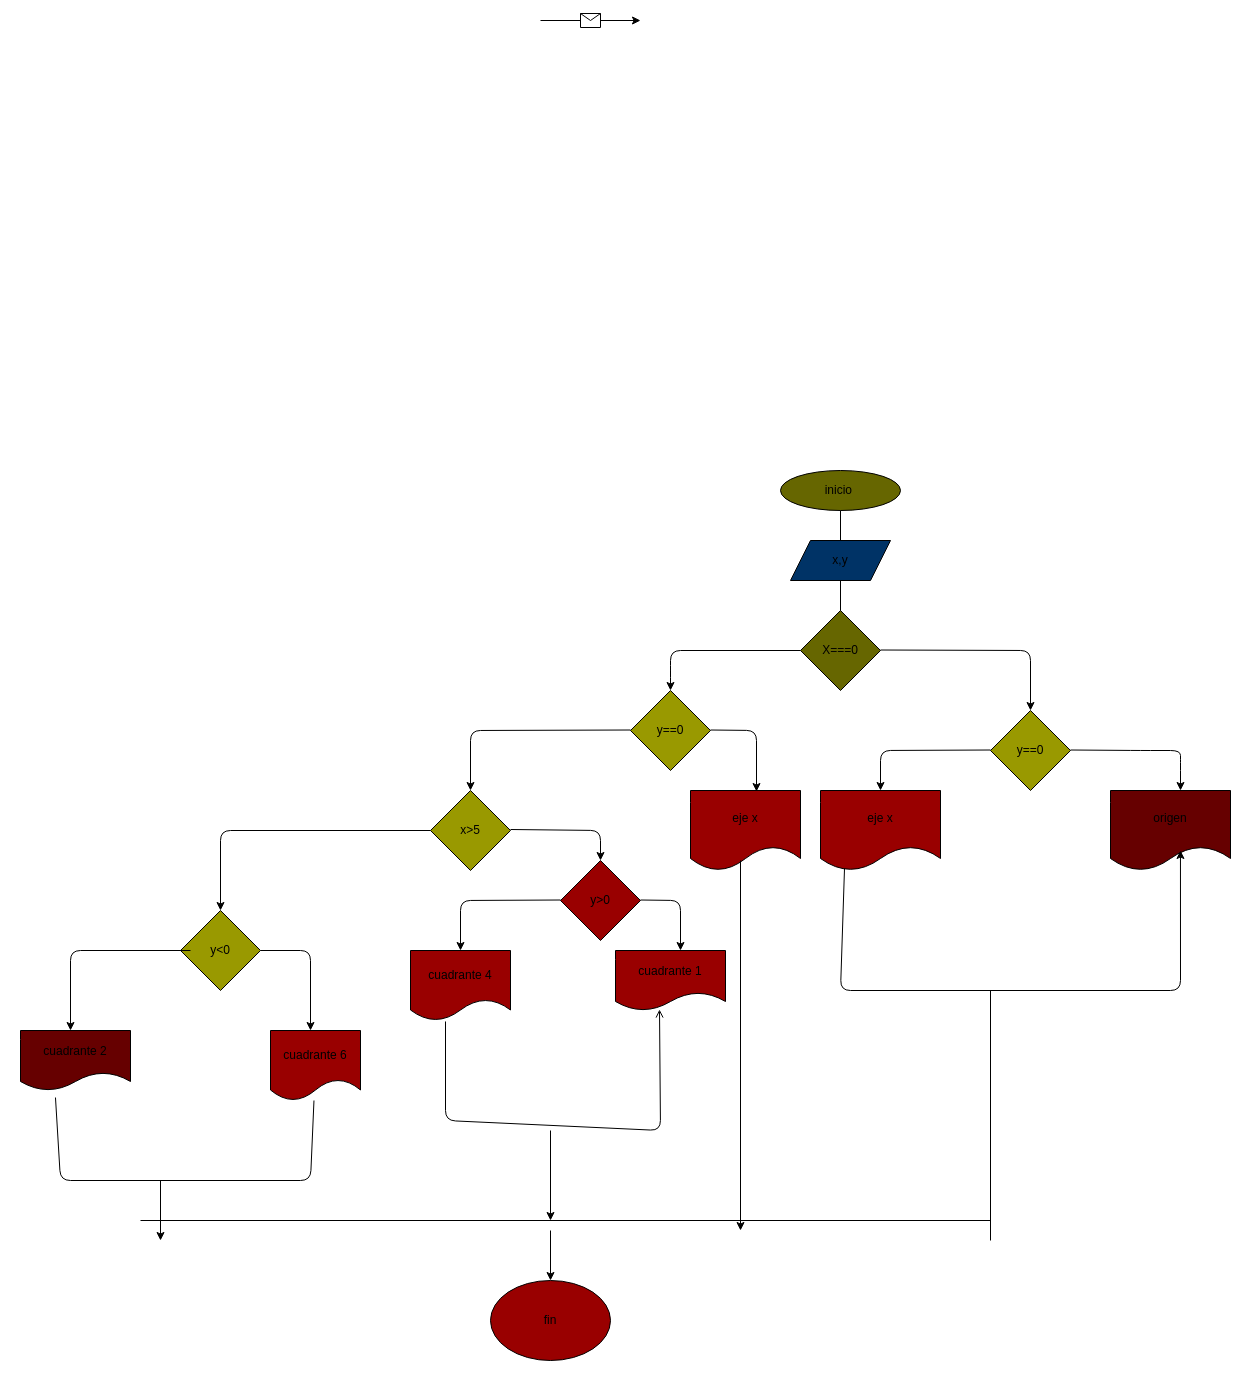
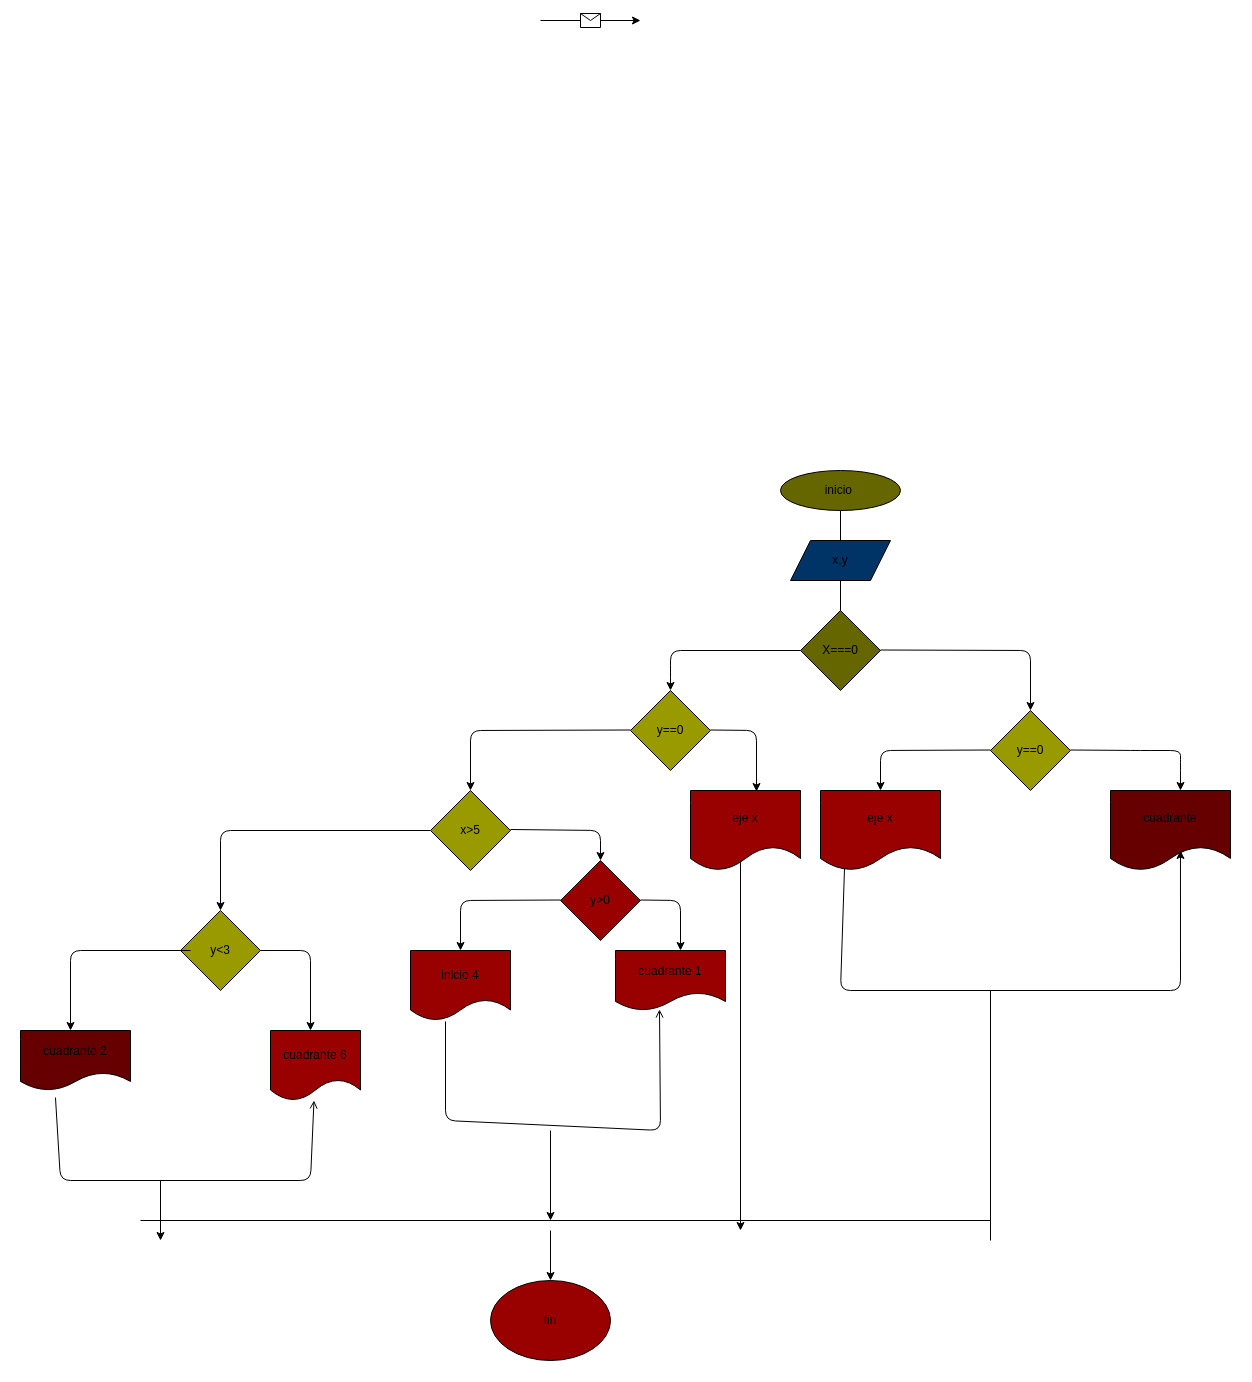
  <mxCell id="0" />
  <mxCell id="1" parent="0" />
  <mxCell id="2" value="inicio&amp;nbsp;" style="ellipse;whiteSpace=wrap;html=1;fillColor=#666600;" parent="1" vertex="1"><mxGeometry x="780" y="470" width="120" height="40" as="geometry" /></mxCell>
  <mxCell id="3" value="" style="endArrow=none;html=1;" parent="1" edge="1"><mxGeometry width="50" height="50" relative="1" as="geometry"><mxPoint x="840" y="540" as="sourcePoint" /><mxPoint x="840" y="510" as="targetPoint" /></mxGeometry></mxCell>
  <mxCell id="4" value="x,y" style="shape=parallelogram;perimeter=parallelogramPerimeter;whiteSpace=wrap;html=1;fixedSize=1;fillColor=#003366;" parent="1" vertex="1"><mxGeometry x="790" y="540" width="100" height="40" as="geometry" /></mxCell>
  <mxCell id="5" value="" style="endArrow=none;html=1;" parent="1" target="6" edge="1"><mxGeometry width="50" height="50" relative="1" as="geometry"><mxPoint x="840" y="620" as="sourcePoint" /><mxPoint x="840" y="580" as="targetPoint" /></mxGeometry></mxCell>
  <mxCell id="6" value="X===0&lt;br&gt;" style="rhombus;whiteSpace=wrap;html=1;fillColor=#666600;" parent="1" vertex="1"><mxGeometry x="800" y="610" width="80" height="80" as="geometry" /></mxCell>
  <mxCell id="7" value="" style="endArrow=none;html=1;exitX=0.5;exitY=0;exitDx=0;exitDy=0;" parent="1" source="6" edge="1"><mxGeometry width="50" height="50" relative="1" as="geometry"><mxPoint x="790" y="630" as="sourcePoint" /><mxPoint x="840" y="580" as="targetPoint" /></mxGeometry></mxCell>
  <mxCell id="8" value="" style="endArrow=classic;html=1;exitX=0;exitY=0.5;exitDx=0;exitDy=0;" parent="1" source="6" edge="1"><mxGeometry relative="1" as="geometry"><mxPoint x="750" y="550" as="sourcePoint" /><mxPoint x="670" y="690" as="targetPoint" /><Array as="points"><mxPoint x="670" y="650" /><mxPoint x="670" y="670" /></Array></mxGeometry></mxCell>
  <mxCell id="9" value="y==0" style="rhombus;whiteSpace=wrap;html=1;fillColor=#999900;" parent="1" vertex="1"><mxGeometry x="630" y="690" width="80" height="80" as="geometry" /></mxCell>
  <mxCell id="10" value="" style="endArrow=classic;html=1;" parent="1" edge="1"><mxGeometry relative="1" as="geometry"><mxPoint x="880" y="649.5" as="sourcePoint" /><mxPoint x="1030" y="710" as="targetPoint" /><Array as="points"><mxPoint x="1030" y="650" /></Array></mxGeometry></mxCell>
  <mxCell id="11" value="y==0" style="rhombus;whiteSpace=wrap;html=1;fillColor=#999900;" parent="1" vertex="1"><mxGeometry x="990" y="710" width="80" height="80" as="geometry" /></mxCell>
  <mxCell id="12" value="" style="endArrow=classic;html=1;" parent="1" edge="1"><mxGeometry relative="1" as="geometry"><mxPoint x="1070" y="749.5" as="sourcePoint" /><mxPoint x="1180" y="790" as="targetPoint" /><Array as="points"><mxPoint x="1140" y="750" /><mxPoint x="1180" y="750" /><mxPoint x="1180" y="760" /></Array></mxGeometry></mxCell>
- <mxCell id="13" value="origen" style="shape=document;whiteSpace=wrap;html=1;boundedLbl=1;fillColor=#660000;" parent="1" vertex="1"><mxGeometry x="1110" y="790" width="120" height="80" as="geometry" /></mxCell>
+ <mxCell id="13" value="cuadrante" style="shape=document;whiteSpace=wrap;html=1;boundedLbl=1;fillColor=#660000;" parent="1" vertex="1"><mxGeometry x="1110" y="790" width="120" height="80" as="geometry" /></mxCell>
  <mxCell id="14" value="" style="endArrow=classic;html=1;" parent="1" edge="1"><mxGeometry relative="1" as="geometry"><mxPoint x="990" y="749.5" as="sourcePoint" /><mxPoint x="880" y="790" as="targetPoint" /><Array as="points"><mxPoint x="880" y="750" /></Array></mxGeometry></mxCell>
  <mxCell id="15" value="eje x" style="shape=document;whiteSpace=wrap;html=1;boundedLbl=1;fillColor=#990000;" parent="1" vertex="1"><mxGeometry x="820" y="790" width="120" height="80" as="geometry" /></mxCell>
  <mxCell id="16" value="" style="endArrow=classic;html=1;exitX=0.2;exitY=0.975;exitDx=0;exitDy=0;exitPerimeter=0;entryX=0.583;entryY=0.75;entryDx=0;entryDy=0;entryPerimeter=0;" parent="1" source="15" target="13" edge="1"><mxGeometry relative="1" as="geometry"><mxPoint x="840" y="980" as="sourcePoint" /><mxPoint x="1140" y="990" as="targetPoint" /><Array as="points"><mxPoint x="840" y="990" /><mxPoint x="1180" y="990" /></Array></mxGeometry></mxCell>
  <mxCell id="17" value="" style="endArrow=classic;html=1;entryX=0.6;entryY=0.013;entryDx=0;entryDy=0;entryPerimeter=0;" parent="1" target="18" edge="1"><mxGeometry relative="1" as="geometry"><mxPoint x="710" y="729.5" as="sourcePoint" /><mxPoint x="756" y="780" as="targetPoint" /><Array as="points"><mxPoint x="756" y="730" /></Array></mxGeometry></mxCell>
  <mxCell id="18" value="eje x" style="shape=document;whiteSpace=wrap;html=1;boundedLbl=1;fillColor=#990000;" parent="1" vertex="1"><mxGeometry x="690" y="790" width="110" height="80" as="geometry" /></mxCell>
  <mxCell id="19" value="" style="endArrow=classic;html=1;" parent="1" edge="1"><mxGeometry relative="1" as="geometry"><mxPoint x="630" y="729.5" as="sourcePoint" /><mxPoint x="470" y="790" as="targetPoint" /><Array as="points"><mxPoint x="470" y="730" /></Array></mxGeometry></mxCell>
  <mxCell id="20" value="" style="endArrow=classic;html=1;" parent="1" edge="1"><mxGeometry relative="1" as="geometry"><mxPoint x="540" y="20" as="sourcePoint" /><mxPoint x="640" y="20" as="targetPoint" /></mxGeometry></mxCell>
  <mxCell id="21" value="" style="shape=message;html=1;outlineConnect=0;" parent="20" vertex="1"><mxGeometry width="20" height="14" relative="1" as="geometry"><mxPoint x="-10" y="-7" as="offset" /></mxGeometry></mxCell>
  <mxCell id="22" value="" style="endArrow=classic;html=1;" parent="1" edge="1"><mxGeometry relative="1" as="geometry"><mxPoint x="740" y="860" as="sourcePoint" /><mxPoint x="740" y="1230" as="targetPoint" /></mxGeometry></mxCell>
  <mxCell id="23" value="x&amp;gt;5" style="rhombus;whiteSpace=wrap;html=1;fillColor=#999900;" parent="1" vertex="1"><mxGeometry x="430" y="790" width="80" height="80" as="geometry" /></mxCell>
  <mxCell id="24" value="" style="endArrow=classic;html=1;" parent="1" edge="1"><mxGeometry relative="1" as="geometry"><mxPoint x="510" y="829" as="sourcePoint" /><mxPoint x="600" y="860" as="targetPoint" /><Array as="points"><mxPoint x="600" y="830" /></Array></mxGeometry></mxCell>
  <mxCell id="25" value="y&amp;gt;0" style="rhombus;whiteSpace=wrap;html=1;fillColor=#990000;" parent="1" vertex="1"><mxGeometry x="560" y="860" width="80" height="80" as="geometry" /></mxCell>
  <mxCell id="26" value="" style="endArrow=classic;html=1;" parent="1" edge="1"><mxGeometry relative="1" as="geometry"><mxPoint x="640" y="899.5" as="sourcePoint" /><mxPoint x="680" y="950" as="targetPoint" /><Array as="points"><mxPoint x="680" y="900" /></Array></mxGeometry></mxCell>
  <mxCell id="27" value="cuadrante 1" style="shape=document;whiteSpace=wrap;html=1;boundedLbl=1;fillColor=#990000;" parent="1" vertex="1"><mxGeometry x="615" y="950" width="110" height="60" as="geometry" /></mxCell>
  <mxCell id="28" value="" style="endArrow=classic;html=1;" parent="1" edge="1"><mxGeometry relative="1" as="geometry"><mxPoint x="560" y="899.5" as="sourcePoint" /><mxPoint x="460" y="950" as="targetPoint" /><Array as="points"><mxPoint x="460" y="900" /></Array></mxGeometry></mxCell>
- <mxCell id="29" value="cuadrante 4" style="shape=document;whiteSpace=wrap;html=1;boundedLbl=1;fillColor=#990000;" parent="1" vertex="1"><mxGeometry x="410" y="950" width="100" height="70" as="geometry" /></mxCell>
+ <mxCell id="29" value="inicio 4" style="shape=document;whiteSpace=wrap;html=1;boundedLbl=1;fillColor=#990000;" parent="1" vertex="1"><mxGeometry x="410" y="950" width="100" height="70" as="geometry" /></mxCell>
  <mxCell id="30" value="" style="endArrow=classic;html=1;exitX=0;exitY=0.5;exitDx=0;exitDy=0;" parent="1" source="23" edge="1"><mxGeometry relative="1" as="geometry"><mxPoint x="380" as="sourcePoint" y="830" /><mxPoint x="220" y="910" as="targetPoint" /><Array as="points"><mxPoint x="220" y="830" /></Array></mxGeometry></mxCell>
- <mxCell id="31" value="y&amp;lt;0" style="rhombus;whiteSpace=wrap;html=1;fillColor=#999900;" parent="1" vertex="1"><mxGeometry x="180" y="910" width="80" height="80" as="geometry" /></mxCell>
+ <mxCell id="31" value="y&amp;lt;3" style="rhombus;whiteSpace=wrap;html=1;fillColor=#999900;" parent="1" vertex="1"><mxGeometry x="180" y="910" width="80" height="80" as="geometry" /></mxCell>
  <mxCell id="32" value="" style="endArrow=classic;html=1;" parent="1" edge="1"><mxGeometry relative="1" as="geometry"><mxPoint x="260" y="950" as="sourcePoint" /><mxPoint x="310" y="1030" as="targetPoint" /><Array as="points"><mxPoint x="310" y="950" /></Array></mxGeometry></mxCell>
  <mxCell id="33" value="cuadrante 6" style="shape=document;whiteSpace=wrap;html=1;boundedLbl=1;fillColor=#990000;" parent="1" vertex="1"><mxGeometry x="270" y="1030" width="90" height="70" as="geometry" /></mxCell>
  <mxCell id="34" value="" style="endArrow=classic;html=1;" parent="1" edge="1"><mxGeometry relative="1" as="geometry"><mxPoint x="190" y="950" as="sourcePoint" /><mxPoint x="70" y="1030" as="targetPoint" /><Array as="points"><mxPoint x="70" y="950" /></Array></mxGeometry></mxCell>
  <mxCell id="35" value="cuadrante 2&lt;br&gt;" style="shape=document;whiteSpace=wrap;html=1;boundedLbl=1;fillColor=#660000;" parent="1" vertex="1"><mxGeometry x="20" y="1030" width="110" height="60" as="geometry" /></mxCell>
  <mxCell id="36" value="" style="endArrow=none;html=1;" parent="1" edge="1"><mxGeometry width="50" height="50" relative="1" as="geometry"><mxPoint x="990" y="990" as="sourcePoint" /><mxPoint x="990" y="1240" as="targetPoint" /></mxGeometry></mxCell>
- <mxCell id="37" value="" style="endArrow=none;html=1;exitX=0.318;exitY=1.117;exitDx=0;exitDy=0;exitPerimeter=0;" parent="1" source="35" target="33" edge="1"><mxGeometry width="50" height="50" relative="1" as="geometry"><mxPoint x="670" y="1110" as="sourcePoint" /><mxPoint x="720" y="1060" as="targetPoint" /><Array as="points"><mxPoint x="60" y="1180" /><mxPoint x="310" y="1180" /></Array></mxGeometry></mxCell>
+ <mxCell id="37" value="" style="endArrow=open;html=1;exitX=0.318;exitY=1.117;exitDx=0;exitDy=0;exitPerimeter=0;" parent="1" source="35" target="33" edge="1"><mxGeometry width="50" height="50" relative="1" as="geometry"><mxPoint x="670" y="1110" as="sourcePoint" /><mxPoint x="720" y="1060" as="targetPoint" /><Array as="points"><mxPoint x="60" y="1180" /><mxPoint x="310" y="1180" /></Array></mxGeometry></mxCell>
  <mxCell id="38" value="" style="endArrow=open;html=1;entryX=0.4;entryY=0.983;entryDx=0;entryDy=0;entryPerimeter=0;exitX=0.35;exitY=1.014;exitDx=0;exitDy=0;exitPerimeter=0;" parent="1" source="29" target="27" edge="1"><mxGeometry relative="1" as="geometry"><mxPoint x="330" y="1090" as="sourcePoint" /><mxPoint x="430" y="1090" as="targetPoint" /><Array as="points"><mxPoint x="445" y="1120" /><mxPoint x="660" y="1130" /></Array></mxGeometry></mxCell>
  <mxCell id="39" value="" style="endArrow=classic;html=1;" parent="1" edge="1"><mxGeometry width="50" height="50" relative="1" as="geometry"><mxPoint x="160" y="1180" as="sourcePoint" /><mxPoint x="160" y="1240" as="targetPoint" /></mxGeometry></mxCell>
  <mxCell id="40" value="" style="endArrow=classic;html=1;" parent="1" edge="1"><mxGeometry width="50" height="50" relative="1" as="geometry"><mxPoint x="550" y="1130" as="sourcePoint" /><mxPoint x="550" y="1220" as="targetPoint" /></mxGeometry></mxCell>
  <mxCell id="41" value="" style="endArrow=none;html=1;" parent="1" edge="1"><mxGeometry width="50" height="50" relative="1" as="geometry"><mxPoint x="990" y="1220" as="sourcePoint" /><mxPoint x="140" y="1220" as="targetPoint" /></mxGeometry></mxCell>
  <mxCell id="42" value="" style="endArrow=classic;html=1;" parent="1" edge="1"><mxGeometry width="50" height="50" relative="1" as="geometry"><mxPoint x="550" y="1230" as="sourcePoint" /><mxPoint x="550" y="1280" as="targetPoint" /></mxGeometry></mxCell>
  <mxCell id="43" value="fin" style="ellipse;whiteSpace=wrap;html=1;fillColor=#990000;" parent="1" vertex="1"><mxGeometry x="490" y="1280" width="120" height="80" as="geometry" /></mxCell>
